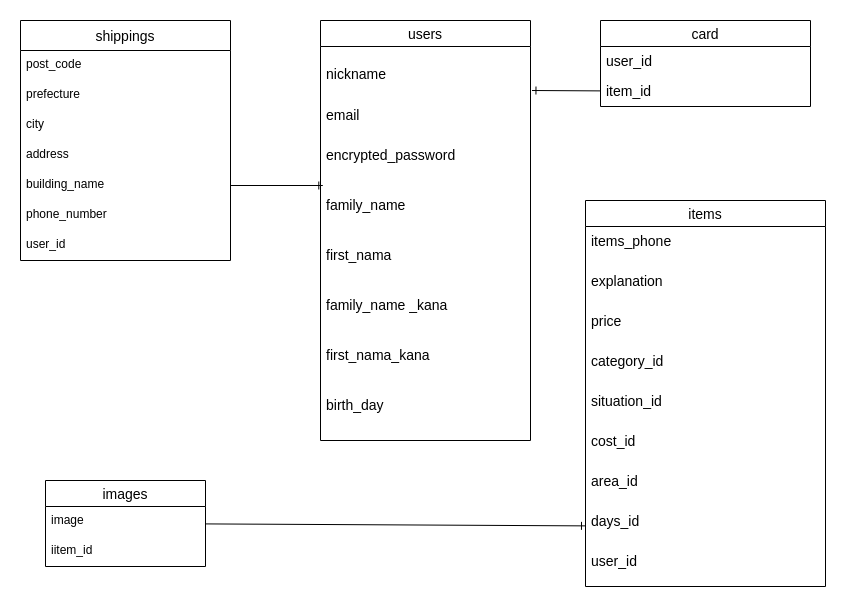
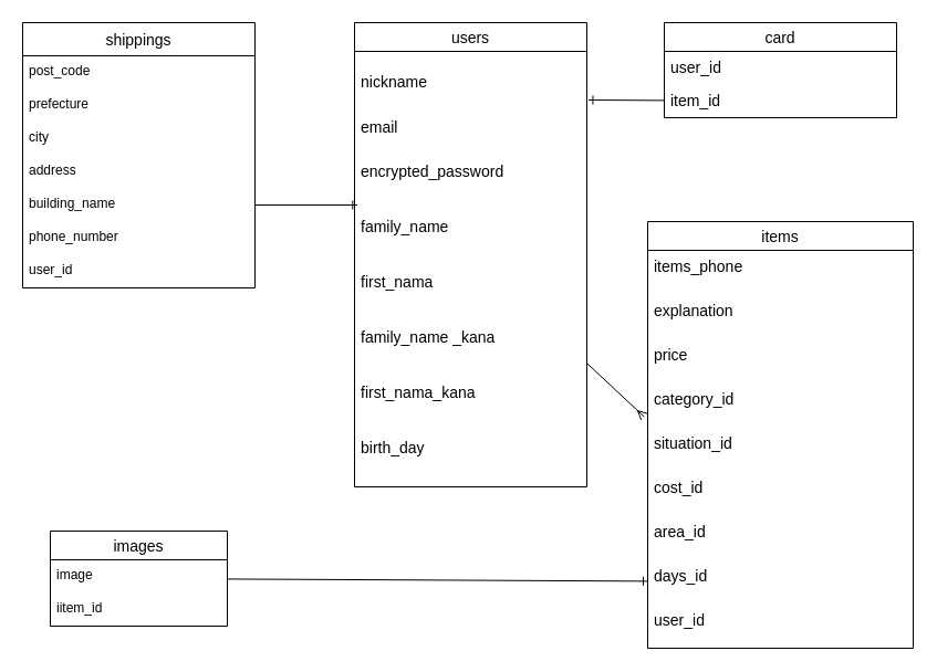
  <mxCell id="0" />
  <mxCell id="1" parent="0" />
+ <mxCell id="2" style="edgeStyle=none;html=1;entryX=-0.013;entryY=0.765;entryDx=0;entryDy=0;entryPerimeter=0;fontSize=14;endArrow=ERmany;endFill=0;" parent="1" source="3" target="16" edge="1"><mxGeometry relative="1" as="geometry" /></mxCell>
  <mxCell id="3" value="users" style="swimlane;fontStyle=0;childLayout=stackLayout;horizontal=1;startSize=26;horizontalStack=0;resizeParent=1;resizeParentMax=0;resizeLast=0;collapsible=1;marginBottom=0;align=center;fontSize=14;" parent="1" vertex="1"><mxGeometry x="320" y="20" width="210" height="420" as="geometry" /></mxCell>
  <mxCell id="4" value="nickname" style="text;strokeColor=none;fillColor=none;spacingLeft=4;spacingRight=4;overflow=hidden;rotatable=0;points=[[0,0.5],[1,0.5]];portConstraint=eastwest;fontSize=14;verticalAlign=middle;" parent="3" vertex="1"><mxGeometry y="26" width="210" height="54" as="geometry" /></mxCell>
  <mxCell id="5" value="email" style="text;strokeColor=none;fillColor=none;spacingLeft=4;spacingRight=4;overflow=hidden;rotatable=0;points=[[0,0.5],[1,0.5]];portConstraint=eastwest;fontSize=14;" parent="3" vertex="1"><mxGeometry y="80" width="210" height="40" as="geometry" /></mxCell>
  <mxCell id="6" value="encrypted_password" style="text;strokeColor=none;fillColor=none;spacingLeft=4;spacingRight=4;overflow=hidden;rotatable=0;points=[[0,0.5],[1,0.5]];portConstraint=eastwest;fontSize=14;" parent="3" vertex="1"><mxGeometry y="120" width="210" height="50" as="geometry" /></mxCell>
  <mxCell id="7" value="family_name" style="text;strokeColor=none;fillColor=none;spacingLeft=4;spacingRight=4;overflow=hidden;rotatable=0;points=[[0,0.5],[1,0.5]];portConstraint=eastwest;fontSize=14;" parent="3" vertex="1"><mxGeometry y="170" width="210" height="50" as="geometry" /></mxCell>
  <mxCell id="8" value="first_nama" style="text;strokeColor=none;fillColor=none;spacingLeft=4;spacingRight=4;overflow=hidden;rotatable=0;points=[[0,0.5],[1,0.5]];portConstraint=eastwest;fontSize=14;" parent="3" vertex="1"><mxGeometry y="220" width="210" height="50" as="geometry" /></mxCell>
  <mxCell id="9" value="family_name _kana" style="text;strokeColor=none;fillColor=none;spacingLeft=4;spacingRight=4;overflow=hidden;rotatable=0;points=[[0,0.5],[1,0.5]];portConstraint=eastwest;fontSize=14;" parent="3" vertex="1"><mxGeometry y="270" width="210" height="50" as="geometry" /></mxCell>
  <mxCell id="10" value="first_nama_kana" style="text;strokeColor=none;fillColor=none;spacingLeft=4;spacingRight=4;overflow=hidden;rotatable=0;points=[[0,0.5],[1,0.5]];portConstraint=eastwest;fontSize=14;" parent="3" vertex="1"><mxGeometry y="320" width="210" height="50" as="geometry" /></mxCell>
  <mxCell id="11" value="birth_day" style="text;strokeColor=none;fillColor=none;spacingLeft=4;spacingRight=4;overflow=hidden;rotatable=0;points=[[0,0.5],[1,0.5]];portConstraint=eastwest;fontSize=14;" parent="3" vertex="1"><mxGeometry y="370" width="210" height="50" as="geometry" /></mxCell>
  <mxCell id="12" value="items" style="swimlane;fontStyle=0;childLayout=stackLayout;horizontal=1;startSize=26;horizontalStack=0;resizeParent=1;resizeParentMax=0;resizeLast=0;collapsible=1;marginBottom=0;align=center;fontSize=14;" parent="1" vertex="1"><mxGeometry x="585" y="200" width="240" height="386" as="geometry" /></mxCell>
  <mxCell id="13" value="items_phone" style="text;strokeColor=none;fillColor=none;spacingLeft=4;spacingRight=4;overflow=hidden;rotatable=0;points=[[0,0.5],[1,0.5]];portConstraint=eastwest;fontSize=14;" parent="12" vertex="1"><mxGeometry y="26" width="240" height="40" as="geometry" /></mxCell>
  <mxCell id="14" value="explanation" style="text;strokeColor=none;fillColor=none;spacingLeft=4;spacingRight=4;overflow=hidden;rotatable=0;points=[[0,0.5],[1,0.5]];portConstraint=eastwest;fontSize=14;" parent="12" vertex="1"><mxGeometry y="66" width="240" height="40" as="geometry" /></mxCell>
  <mxCell id="15" value="price" style="text;strokeColor=none;fillColor=none;spacingLeft=4;spacingRight=4;overflow=hidden;rotatable=0;points=[[0,0.5],[1,0.5]];portConstraint=eastwest;fontSize=14;" parent="12" vertex="1"><mxGeometry y="106" width="240" height="40" as="geometry" /></mxCell>
  <mxCell id="16" value="category_id" style="text;strokeColor=none;fillColor=none;spacingLeft=4;spacingRight=4;overflow=hidden;rotatable=0;points=[[0,0.5],[1,0.5]];portConstraint=eastwest;fontSize=14;" parent="12" vertex="1"><mxGeometry y="146" width="240" height="40" as="geometry" /></mxCell>
  <mxCell id="17" value="situation_id" style="text;strokeColor=none;fillColor=none;spacingLeft=4;spacingRight=4;overflow=hidden;rotatable=0;points=[[0,0.5],[1,0.5]];portConstraint=eastwest;fontSize=14;" parent="12" vertex="1"><mxGeometry y="186" width="240" height="40" as="geometry" /></mxCell>
  <mxCell id="18" value="cost_id" style="text;strokeColor=none;fillColor=none;spacingLeft=4;spacingRight=4;overflow=hidden;rotatable=0;points=[[0,0.5],[1,0.5]];portConstraint=eastwest;fontSize=14;" parent="12" vertex="1"><mxGeometry y="226" width="240" height="40" as="geometry" /></mxCell>
  <mxCell id="19" value="area_id" style="text;strokeColor=none;fillColor=none;spacingLeft=4;spacingRight=4;overflow=hidden;rotatable=0;points=[[0,0.5],[1,0.5]];portConstraint=eastwest;fontSize=14;" parent="12" vertex="1"><mxGeometry y="266" width="240" height="40" as="geometry" /></mxCell>
  <mxCell id="20" value="days_id" style="text;strokeColor=none;fillColor=none;spacingLeft=4;spacingRight=4;overflow=hidden;rotatable=0;points=[[0,0.5],[1,0.5]];portConstraint=eastwest;fontSize=14;" parent="12" vertex="1"><mxGeometry y="306" width="240" height="40" as="geometry" /></mxCell>
  <mxCell id="21" value="user_id" style="text;strokeColor=none;fillColor=none;spacingLeft=4;spacingRight=4;overflow=hidden;rotatable=0;points=[[0,0.5],[1,0.5]];portConstraint=eastwest;fontSize=14;" parent="12" vertex="1"><mxGeometry y="346" width="240" height="40" as="geometry" /></mxCell>
  <mxCell id="22" value="card" style="swimlane;fontStyle=0;childLayout=stackLayout;horizontal=1;startSize=26;horizontalStack=0;resizeParent=1;resizeParentMax=0;resizeLast=0;collapsible=1;marginBottom=0;align=center;fontSize=14;" parent="1" vertex="1"><mxGeometry x="600" y="20" width="210" height="86" as="geometry" /></mxCell>
  <mxCell id="23" value="user_id" style="text;strokeColor=none;fillColor=none;spacingLeft=4;spacingRight=4;overflow=hidden;rotatable=0;points=[[0,0.5],[1,0.5]];portConstraint=eastwest;fontSize=14;" parent="22" vertex="1"><mxGeometry y="26" width="210" height="30" as="geometry" /></mxCell>
  <mxCell id="24" value="item_id" style="text;strokeColor=none;fillColor=none;spacingLeft=4;spacingRight=4;overflow=hidden;rotatable=0;points=[[0,0.5],[1,0.5]];portConstraint=eastwest;fontSize=14;" parent="22" vertex="1"><mxGeometry y="56" width="210" height="30" as="geometry" /></mxCell>
  <mxCell id="25" value="shippings" style="swimlane;fontStyle=0;childLayout=stackLayout;horizontal=1;startSize=30;horizontalStack=0;resizeParent=1;resizeParentMax=0;resizeLast=0;collapsible=1;marginBottom=0;align=center;fontSize=14;" parent="1" vertex="1"><mxGeometry x="20" y="20" width="210" height="240" as="geometry" /></mxCell>
  <mxCell id="26" value="post_code" style="text;strokeColor=none;fillColor=none;spacingLeft=4;spacingRight=4;overflow=hidden;rotatable=0;points=[[0,0.5],[1,0.5]];portConstraint=eastwest;fontSize=12;" parent="25" vertex="1"><mxGeometry y="30" width="210" height="30" as="geometry" /></mxCell>
  <mxCell id="27" value="prefecture" style="text;strokeColor=none;fillColor=none;spacingLeft=4;spacingRight=4;overflow=hidden;rotatable=0;points=[[0,0.5],[1,0.5]];portConstraint=eastwest;fontSize=12;" parent="25" vertex="1"><mxGeometry y="60" width="210" height="30" as="geometry" /></mxCell>
  <mxCell id="28" value="city" style="text;strokeColor=none;fillColor=none;spacingLeft=4;spacingRight=4;overflow=hidden;rotatable=0;points=[[0,0.5],[1,0.5]];portConstraint=eastwest;fontSize=12;" parent="25" vertex="1"><mxGeometry y="90" width="210" height="30" as="geometry" /></mxCell>
  <mxCell id="29" value="address" style="text;strokeColor=none;fillColor=none;spacingLeft=4;spacingRight=4;overflow=hidden;rotatable=0;points=[[0,0.5],[1,0.5]];portConstraint=eastwest;fontSize=12;" parent="25" vertex="1"><mxGeometry y="120" width="210" height="30" as="geometry" /></mxCell>
  <mxCell id="30" value="building_name" style="text;strokeColor=none;fillColor=none;spacingLeft=4;spacingRight=4;overflow=hidden;rotatable=0;points=[[0,0.5],[1,0.5]];portConstraint=eastwest;fontSize=12;" parent="25" vertex="1"><mxGeometry y="150" width="210" height="30" as="geometry" /></mxCell>
  <mxCell id="31" value="phone_number" style="text;strokeColor=none;fillColor=none;spacingLeft=4;spacingRight=4;overflow=hidden;rotatable=0;points=[[0,0.5],[1,0.5]];portConstraint=eastwest;fontSize=12;" parent="25" vertex="1"><mxGeometry y="180" width="210" height="30" as="geometry" /></mxCell>
  <mxCell id="32" value="user_id" style="text;strokeColor=none;fillColor=none;spacingLeft=4;spacingRight=4;overflow=hidden;rotatable=0;points=[[0,0.5],[1,0.5]];portConstraint=eastwest;fontSize=12;" parent="25" vertex="1"><mxGeometry y="210" width="210" height="30" as="geometry" /></mxCell>
  <mxCell id="33" style="edgeStyle=none;html=1;entryX=0.011;entryY=-0.1;entryDx=0;entryDy=0;entryPerimeter=0;endArrow=ERone;endFill=0;exitX=1;exitY=0.5;exitDx=0;exitDy=0;" edge="1" parent="1" source="30" target="7"><mxGeometry relative="1" as="geometry"><mxPoint x="280" y="170" as="sourcePoint" /></mxGeometry></mxCell>
  <mxCell id="34" style="edgeStyle=none;html=1;entryX=1.007;entryY=0.815;entryDx=0;entryDy=0;entryPerimeter=0;endArrow=ERone;endFill=0;" edge="1" parent="1" source="24" target="4"><mxGeometry relative="1" as="geometry" /></mxCell>
  <mxCell id="35" style="edgeStyle=none;html=1;endArrow=ERone;endFill=0;" edge="1" parent="1" source="36" target="20"><mxGeometry relative="1" as="geometry"><mxPoint x="320" y="506" as="targetPoint" /></mxGeometry></mxCell>
  <mxCell id="36" value="images" style="swimlane;fontStyle=0;childLayout=stackLayout;horizontal=1;startSize=26;horizontalStack=0;resizeParent=1;resizeParentMax=0;resizeLast=0;collapsible=1;marginBottom=0;align=center;fontSize=14;" vertex="1" parent="1"><mxGeometry x="45" y="480" width="160" height="86" as="geometry" /></mxCell>
  <mxCell id="37" value="image" style="text;strokeColor=none;fillColor=none;spacingLeft=4;spacingRight=4;overflow=hidden;rotatable=0;points=[[0,0.5],[1,0.5]];portConstraint=eastwest;fontSize=12;" vertex="1" parent="36"><mxGeometry y="26" width="160" height="30" as="geometry" /></mxCell>
  <mxCell id="38" value="iitem_id" style="text;strokeColor=none;fillColor=none;spacingLeft=4;spacingRight=4;overflow=hidden;rotatable=0;points=[[0,0.5],[1,0.5]];portConstraint=eastwest;fontSize=12;" vertex="1" parent="36"><mxGeometry y="56" width="160" height="30" as="geometry" /></mxCell>
